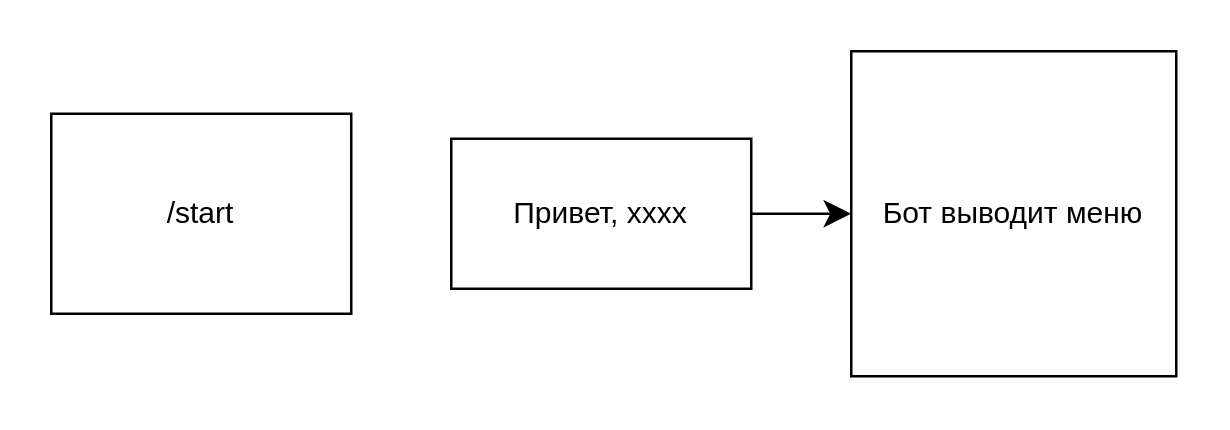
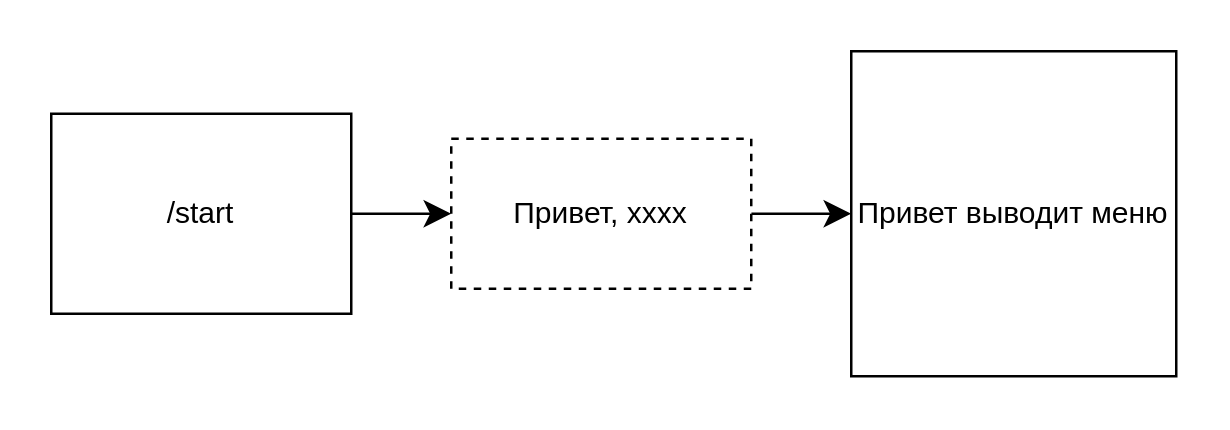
  <mxCell id="0" />
  <mxCell id="1" parent="0" />
  <mxCell id="2" style="edgeStyle=none;curved=1;rounded=0;orthogonalLoop=1;jettySize=auto;html=1;exitX=1;exitY=0.5;exitDx=0;exitDy=0;entryX=0;entryY=0.5;entryDx=0;entryDy=0;fontSize=12;startSize=8;endSize=8;" edge="1" parent="1" source="3" target="7"><mxGeometry relative="1" as="geometry" /></mxCell>
- <mxCell id="3" value="Привет, xxxx" style="rounded=0;whiteSpace=wrap;html=1;" vertex="1" parent="1"><mxGeometry x="180" y="55" width="120" height="60" as="geometry" /></mxCell>
+ <mxCell id="3" value="Привет, xxxx" style="rounded=0;whiteSpace=wrap;html=1;dashed=1;" vertex="1" parent="1"><mxGeometry x="180" y="55" width="120" height="60" as="geometry" /></mxCell>
+ <mxCell id="4" style="edgeStyle=none;curved=1;rounded=0;orthogonalLoop=1;jettySize=auto;html=1;exitX=1;exitY=0.5;exitDx=0;exitDy=0;entryX=0;entryY=0.5;entryDx=0;entryDy=0;fontSize=12;startSize=8;endSize=8;" edge="1" parent="1" source="5" target="3"><mxGeometry relative="1" as="geometry" /></mxCell>
  <mxCell id="5" value="/start" style="whiteSpace=wrap;html=1;rounded=0;" vertex="1" parent="1"><mxGeometry x="20" y="45" width="120" height="80" as="geometry" /></mxCell>
  <mxCell id="6" style="edgeStyle=none;curved=1;rounded=0;orthogonalLoop=1;jettySize=auto;html=1;exitX=0.25;exitY=0;exitDx=0;exitDy=0;fontSize=12;startSize=8;endSize=8;" edge="1" parent="1" source="3" target="3"><mxGeometry relative="1" as="geometry" /></mxCell>
- <mxCell id="7" value="Бот выводит меню" style="whiteSpace=wrap;html=1;aspect=fixed;" vertex="1" parent="1"><mxGeometry x="340" y="20" width="130" height="130" as="geometry" /></mxCell>
+ <mxCell id="7" value="Привет выводит меню" style="whiteSpace=wrap;html=1;aspect=fixed;" vertex="1" parent="1"><mxGeometry x="340" y="20" width="130" height="130" as="geometry" /></mxCell>
